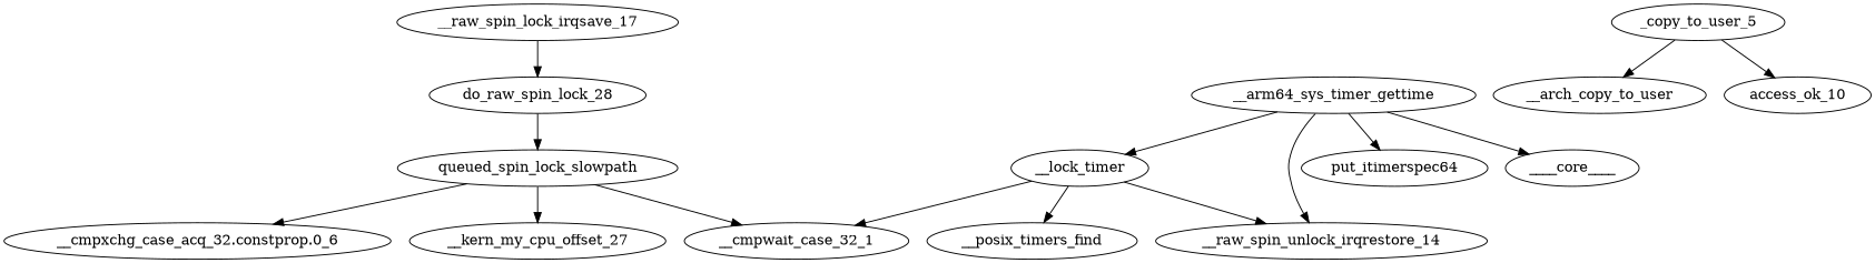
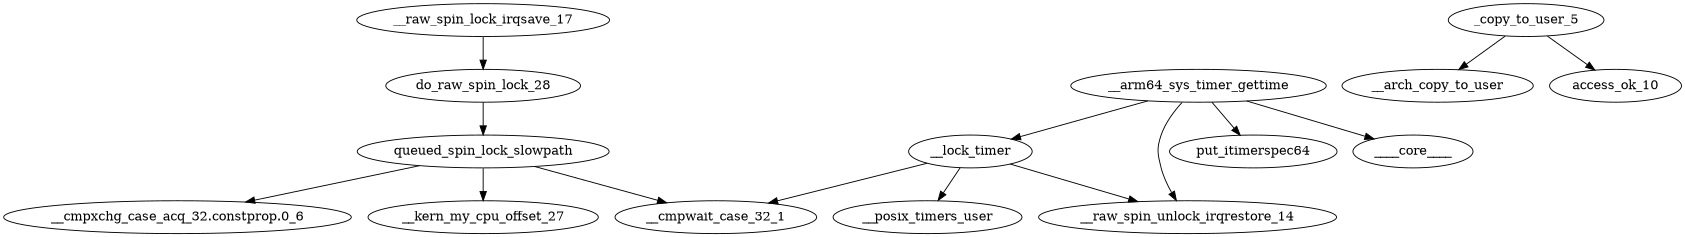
  digraph {
    node [color=black]
    edge [color=black]
    __raw_spin_lock_irqsave_17
    do_raw_spin_lock_28
    queued_spin_lock_slowpath
    "__cmpxchg_case_acq_32.constprop.0_6"
    __cmpwait_case_32_1
    __kern_my_cpu_offset_27
    __lock_timer
-   __posix_timers_find
+   __posix_timers_find [label=__posix_timers_user]
    __raw_spin_unlock_irqrestore_14
    __arm64_sys_timer_gettime
    put_itimerspec64
    ____core____ [color=kernel]
    _copy_to_user_5
    __arch_copy_to_user
    access_ok_10
    __raw_spin_lock_irqsave_17 -> do_raw_spin_lock_28
    do_raw_spin_lock_28 -> queued_spin_lock_slowpath
    queued_spin_lock_slowpath -> "__cmpxchg_case_acq_32.constprop.0_6"
    queued_spin_lock_slowpath -> __cmpwait_case_32_1
    queued_spin_lock_slowpath -> __kern_my_cpu_offset_27
    __lock_timer -> __cmpwait_case_32_1
    __lock_timer -> __posix_timers_find
    __lock_timer -> __raw_spin_unlock_irqrestore_14
    __arm64_sys_timer_gettime -> __lock_timer
    __arm64_sys_timer_gettime -> __raw_spin_unlock_irqrestore_14
    __arm64_sys_timer_gettime -> put_itimerspec64
    __arm64_sys_timer_gettime -> ____core____
    _copy_to_user_5 -> __arch_copy_to_user
    _copy_to_user_5 -> access_ok_10
  }
